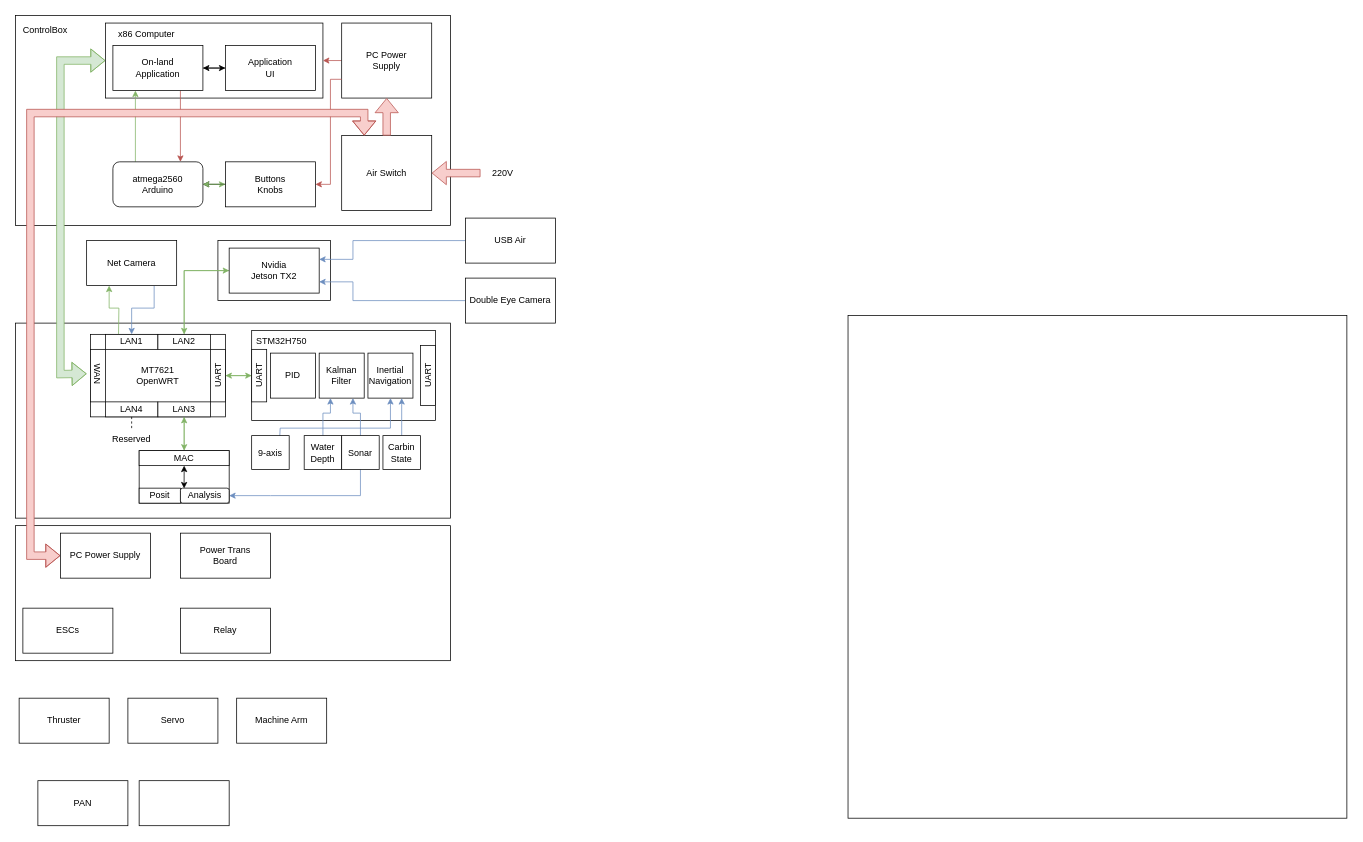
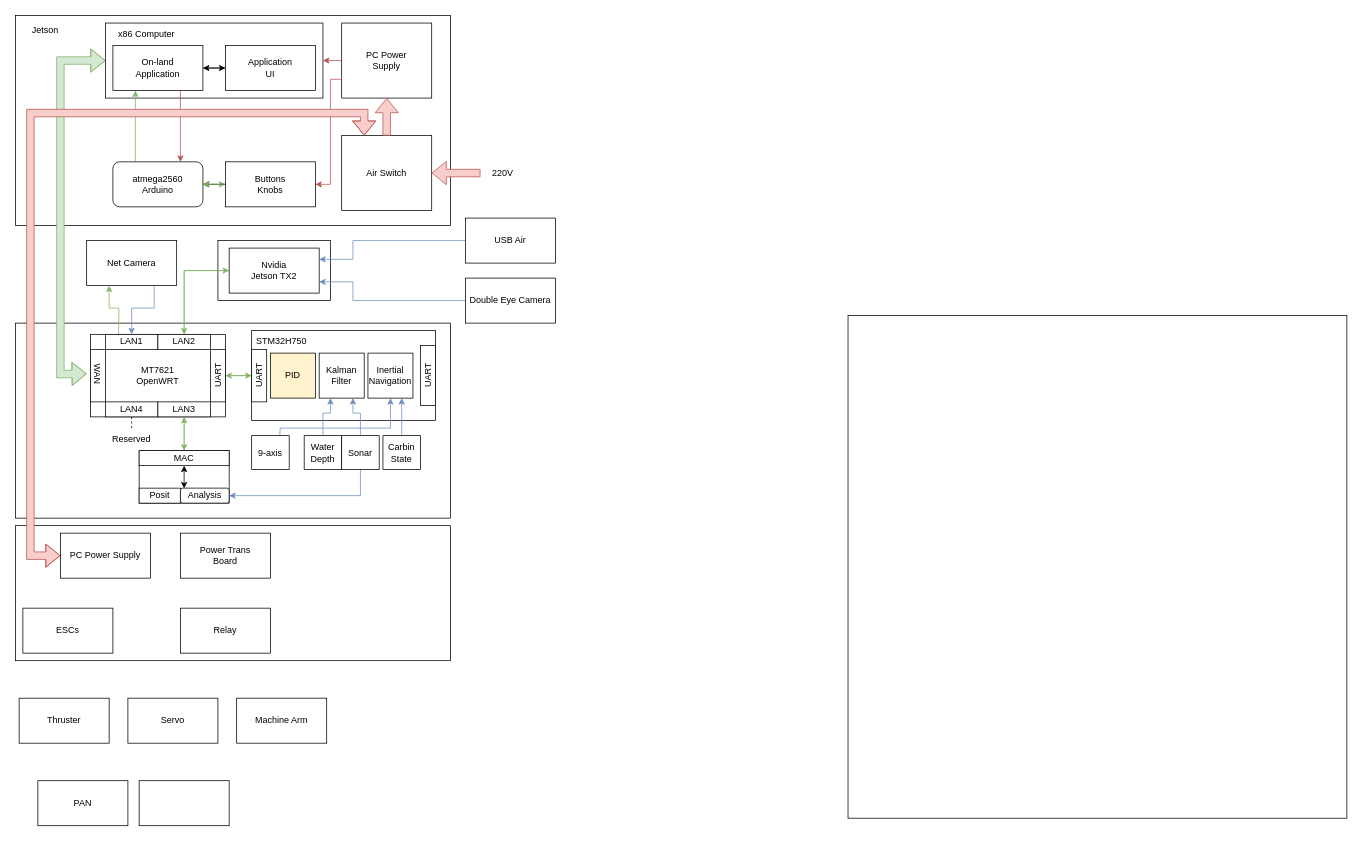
  <mxCell id="0" />
  <mxCell id="1" parent="0" />
  <mxCell id="2" value="" style="rounded=0;whiteSpace=wrap;html=1;" vertex="1" parent="1"><mxGeometry x="1130" y="420" width="665" height="670" as="geometry" /></mxCell>
  <mxCell id="3" value="" style="rounded=0;whiteSpace=wrap;html=1;" vertex="1" parent="1"><mxGeometry x="20" y="700" width="580" height="180" as="geometry" /></mxCell>
  <mxCell id="4" value="" style="rounded=0;whiteSpace=wrap;html=1;" vertex="1" parent="1"><mxGeometry x="20" y="20" width="580" height="280" as="geometry" /></mxCell>
  <mxCell id="5" value="" style="rounded=0;whiteSpace=wrap;html=1;" vertex="1" parent="1"><mxGeometry x="140" y="30" width="290" height="100" as="geometry" /></mxCell>
- <mxCell id="6" value="ControlBox" style="text;html=1;strokeColor=none;fillColor=none;align=center;verticalAlign=middle;whiteSpace=wrap;rounded=0;" vertex="1" parent="1"><mxGeometry x="20" y="20" width="80" height="40" as="geometry" /></mxCell>
+ <mxCell id="6" value="Jetson" style="text;html=1;strokeColor=none;fillColor=none;align=center;verticalAlign=middle;whiteSpace=wrap;rounded=0;" vertex="1" parent="1"><mxGeometry x="20" y="20" width="80" height="40" as="geometry" /></mxCell>
  <mxCell id="7" style="edgeStyle=none;html=1;exitX=0;exitY=0.5;exitDx=0;exitDy=0;entryX=1;entryY=0.5;entryDx=0;entryDy=0;fillColor=#f8cecc;strokeColor=#b85450;" edge="1" parent="1" source="8" target="5"><mxGeometry relative="1" as="geometry" /></mxCell>
  <mxCell id="8" value="PC Power&lt;br&gt;Supply" style="rounded=0;whiteSpace=wrap;html=1;" vertex="1" parent="1"><mxGeometry x="455" y="30" width="120" height="100" as="geometry" /></mxCell>
  <mxCell id="9" style="edgeStyle=none;html=1;exitX=0.25;exitY=0;exitDx=0;exitDy=0;entryX=0.25;entryY=1;entryDx=0;entryDy=0;fillColor=#d5e8d4;strokeColor=#82b366;" edge="1" parent="1" source="11" target="17"><mxGeometry relative="1" as="geometry" /></mxCell>
  <mxCell id="10" style="edgeStyle=none;html=1;exitX=1;exitY=0.5;exitDx=0;exitDy=0;entryX=0;entryY=0.5;entryDx=0;entryDy=0;fillColor=#d5e8d4;strokeColor=#82b366;" edge="1" parent="1" source="11" target="14"><mxGeometry relative="1" as="geometry" /></mxCell>
  <mxCell id="11" value="atmega2560&lt;br&gt;Arduino" style="whiteSpace=wrap;html=1;rounded=1;" vertex="1" parent="1"><mxGeometry x="150" y="215" width="120" height="60" as="geometry" /></mxCell>
  <mxCell id="12" style="edgeStyle=none;html=1;exitX=0;exitY=0.5;exitDx=0;exitDy=0;entryX=1;entryY=0.5;entryDx=0;entryDy=0;" edge="1" parent="1" source="14" target="11"><mxGeometry relative="1" as="geometry" /></mxCell>
  <mxCell id="13" value="" style="edgeStyle=none;html=1;fillColor=#d5e8d4;strokeColor=#82b366;" edge="1" parent="1" source="14" target="11"><mxGeometry relative="1" as="geometry" /></mxCell>
  <mxCell id="14" value="Buttons&lt;br&gt;Knobs" style="rounded=0;whiteSpace=wrap;html=1;" vertex="1" parent="1"><mxGeometry x="300" y="215" width="120" height="60" as="geometry" /></mxCell>
  <mxCell id="15" style="edgeStyle=none;html=1;exitX=1;exitY=0.5;exitDx=0;exitDy=0;entryX=0;entryY=0.5;entryDx=0;entryDy=0;" edge="1" parent="1" source="17" target="19"><mxGeometry relative="1" as="geometry" /></mxCell>
  <mxCell id="16" style="edgeStyle=none;rounded=0;html=1;exitX=0.75;exitY=1;exitDx=0;exitDy=0;entryX=0.75;entryY=0;entryDx=0;entryDy=0;fillColor=#f8cecc;strokeColor=#b85450;" edge="1" parent="1" source="17" target="11"><mxGeometry relative="1" as="geometry" /></mxCell>
  <mxCell id="17" value="On-land&lt;br&gt;Application" style="rounded=0;whiteSpace=wrap;html=1;" vertex="1" parent="1"><mxGeometry x="150" y="60" width="120" height="60" as="geometry" /></mxCell>
  <mxCell id="18" style="edgeStyle=none;html=1;exitX=0;exitY=0.5;exitDx=0;exitDy=0;entryX=1;entryY=0.5;entryDx=0;entryDy=0;" edge="1" parent="1" source="19" target="17"><mxGeometry relative="1" as="geometry" /></mxCell>
  <mxCell id="19" value="Application&lt;br&gt;UI" style="rounded=0;whiteSpace=wrap;html=1;" vertex="1" parent="1"><mxGeometry x="300" y="60" width="120" height="60" as="geometry" /></mxCell>
  <mxCell id="20" value="x86 Computer" style="text;html=1;strokeColor=none;fillColor=none;align=center;verticalAlign=middle;whiteSpace=wrap;rounded=0;" vertex="1" parent="1"><mxGeometry x="150" y="30" width="90" height="30" as="geometry" /></mxCell>
  <mxCell id="21" value="Air Switch" style="rounded=0;whiteSpace=wrap;html=1;" vertex="1" parent="1"><mxGeometry x="455" y="180" width="120" height="100" as="geometry" /></mxCell>
  <mxCell id="22" value="" style="shape=flexArrow;endArrow=classic;html=1;exitX=0.5;exitY=0;exitDx=0;exitDy=0;entryX=0.5;entryY=1;entryDx=0;entryDy=0;fillColor=#f8cecc;strokeColor=#b85450;" edge="1" parent="1" source="21" target="8"><mxGeometry width="50" height="50" relative="1" as="geometry"><mxPoint x="610" y="150" as="sourcePoint" /><mxPoint x="660" y="100" as="targetPoint" /></mxGeometry></mxCell>
  <mxCell id="23" value="" style="shape=flexArrow;endArrow=classic;html=1;entryX=1;entryY=0.5;entryDx=0;entryDy=0;fillColor=#f8cecc;strokeColor=#b85450;" edge="1" parent="1" target="21"><mxGeometry width="50" height="50" relative="1" as="geometry"><mxPoint x="640" y="230" as="sourcePoint" /><mxPoint x="810" y="160" as="targetPoint" /></mxGeometry></mxCell>
  <mxCell id="24" value="220V" style="text;html=1;strokeColor=none;fillColor=none;align=center;verticalAlign=middle;whiteSpace=wrap;rounded=0;" vertex="1" parent="1"><mxGeometry x="640" y="215" width="60" height="30" as="geometry" /></mxCell>
  <mxCell id="25" value="" style="endArrow=classic;html=1;exitX=0;exitY=0.75;exitDx=0;exitDy=0;entryX=1;entryY=0.5;entryDx=0;entryDy=0;rounded=0;fillColor=#f8cecc;strokeColor=#b85450;" edge="1" parent="1" source="8" target="14"><mxGeometry width="50" height="50" relative="1" as="geometry"><mxPoint x="540" y="20" as="sourcePoint" /><mxPoint x="590" y="-30" as="targetPoint" /><Array as="points"><mxPoint x="440" y="105" /><mxPoint x="440" y="245" /></Array></mxGeometry></mxCell>
  <mxCell id="26" value="" style="rounded=0;whiteSpace=wrap;html=1;" vertex="1" parent="1"><mxGeometry x="20" y="430" width="580" height="260" as="geometry" /></mxCell>
  <mxCell id="27" value="" style="shape=flexArrow;endArrow=classic;startArrow=classic;html=1;rounded=0;entryX=0;entryY=0.5;entryDx=0;entryDy=0;fillColor=#d5e8d4;strokeColor=#82b366;exitX=0.5;exitY=1;exitDx=0;exitDy=0;" edge="1" parent="1" source="33" target="5"><mxGeometry width="100" height="100" relative="1" as="geometry"><mxPoint x="100" y="510" as="sourcePoint" /><mxPoint x="90" y="240" as="targetPoint" /><Array as="points"><mxPoint x="80" y="498" /><mxPoint x="80" y="80" /></Array></mxGeometry></mxCell>
  <mxCell id="28" value="MT7621&lt;br&gt;OpenWRT" style="rounded=0;whiteSpace=wrap;html=1;" vertex="1" parent="1"><mxGeometry x="120" y="445" width="180" height="110" as="geometry" /></mxCell>
  <mxCell id="29" value="" style="rounded=0;whiteSpace=wrap;html=1;" vertex="1" parent="1"><mxGeometry x="120" y="465" width="20" height="70" as="geometry" /></mxCell>
  <mxCell id="30" value="LAN4" style="rounded=0;whiteSpace=wrap;html=1;" vertex="1" parent="1"><mxGeometry x="140" y="535" width="70" height="20" as="geometry" /></mxCell>
  <mxCell id="31" style="edgeStyle=none;rounded=0;html=1;exitX=0.25;exitY=0;exitDx=0;exitDy=0;entryX=0.25;entryY=1;entryDx=0;entryDy=0;fillColor=#d5e8d4;strokeColor=#82b366;" edge="1" parent="1" source="32" target="38"><mxGeometry relative="1" as="geometry"><Array as="points"><mxPoint x="158" y="410" /><mxPoint x="145" y="410" /></Array></mxGeometry></mxCell>
  <mxCell id="32" value="LAN1" style="rounded=0;whiteSpace=wrap;html=1;" vertex="1" parent="1"><mxGeometry x="140" y="445" width="70" height="20" as="geometry" /></mxCell>
  <mxCell id="33" value="WAN" style="text;html=1;strokeColor=none;fillColor=none;align=center;verticalAlign=middle;whiteSpace=wrap;rounded=0;direction=north;labelPosition=center;verticalLabelPosition=middle;horizontal=0;rotation=-180;" vertex="1" parent="1"><mxGeometry x="115" y="465" width="30" height="65" as="geometry" /></mxCell>
  <mxCell id="34" style="edgeStyle=none;rounded=0;html=1;entryX=0;entryY=0.5;entryDx=0;entryDy=0;fillColor=#d5e8d4;strokeColor=#82b366;" edge="1" parent="1" source="35" target="40"><mxGeometry relative="1" as="geometry" /></mxCell>
  <mxCell id="35" value="" style="rounded=0;whiteSpace=wrap;html=1;" vertex="1" parent="1"><mxGeometry x="280" y="465" width="20" height="70" as="geometry" /></mxCell>
  <mxCell id="36" value="UART" style="text;html=1;strokeColor=none;fillColor=none;align=center;verticalAlign=middle;whiteSpace=wrap;rounded=0;direction=north;labelPosition=center;verticalLabelPosition=middle;horizontal=0;rotation=0;" vertex="1" parent="1"><mxGeometry x="275" y="467.5" width="30" height="65" as="geometry" /></mxCell>
  <mxCell id="37" style="edgeStyle=none;rounded=0;html=1;exitX=0.75;exitY=1;exitDx=0;exitDy=0;entryX=0.5;entryY=0;entryDx=0;entryDy=0;fillColor=#dae8fc;strokeColor=#6c8ebf;" edge="1" parent="1" source="38" target="32"><mxGeometry relative="1" as="geometry"><Array as="points"><mxPoint x="205" y="410" /><mxPoint x="175" y="410" /></Array></mxGeometry></mxCell>
  <mxCell id="38" value="Net Camera" style="rounded=0;whiteSpace=wrap;html=1;" vertex="1" parent="1"><mxGeometry x="115" y="320" width="120" height="60" as="geometry" /></mxCell>
  <mxCell id="39" style="edgeStyle=none;rounded=0;html=1;exitX=0;exitY=0.5;exitDx=0;exitDy=0;entryX=1;entryY=0.5;entryDx=0;entryDy=0;fillColor=#d5e8d4;strokeColor=#82b366;" edge="1" parent="1" source="40" target="35"><mxGeometry relative="1" as="geometry" /></mxCell>
  <mxCell id="40" value="" style="rounded=0;whiteSpace=wrap;html=1;" vertex="1" parent="1"><mxGeometry x="335" y="440" width="245" height="120" as="geometry" /></mxCell>
  <mxCell id="41" value="" style="rounded=0;whiteSpace=wrap;html=1;" vertex="1" parent="1"><mxGeometry x="290" y="320" width="150" height="80" as="geometry" /></mxCell>
  <mxCell id="42" style="edgeStyle=none;rounded=0;html=1;exitX=0.5;exitY=0;exitDx=0;exitDy=0;entryX=0;entryY=0.5;entryDx=0;entryDy=0;fillColor=#d5e8d4;strokeColor=#82b366;" edge="1" parent="1" source="43" target="47"><mxGeometry relative="1" as="geometry"><Array as="points"><mxPoint x="245" y="360" /></Array></mxGeometry></mxCell>
  <mxCell id="43" value="LAN2" style="rounded=0;whiteSpace=wrap;html=1;" vertex="1" parent="1"><mxGeometry x="210" y="445" width="70" height="20" as="geometry" /></mxCell>
  <mxCell id="44" style="edgeStyle=none;rounded=0;html=1;exitX=0.5;exitY=1;exitDx=0;exitDy=0;entryX=0.5;entryY=0;entryDx=0;entryDy=0;fillColor=#d5e8d4;strokeColor=#82b366;" edge="1" parent="1" source="45" target="54"><mxGeometry relative="1" as="geometry" /></mxCell>
  <mxCell id="45" value="LAN3" style="rounded=0;whiteSpace=wrap;html=1;" vertex="1" parent="1"><mxGeometry x="210" y="535" width="70" height="20" as="geometry" /></mxCell>
  <mxCell id="46" style="edgeStyle=none;rounded=0;html=1;exitX=0;exitY=0.5;exitDx=0;exitDy=0;entryX=0.5;entryY=0;entryDx=0;entryDy=0;fillColor=#d5e8d4;strokeColor=#82b366;" edge="1" parent="1" source="47" target="43"><mxGeometry relative="1" as="geometry"><Array as="points"><mxPoint x="245" y="360" /></Array></mxGeometry></mxCell>
  <mxCell id="47" value="Nvidia&lt;br&gt;Jetson TX2" style="rounded=0;whiteSpace=wrap;html=1;" vertex="1" parent="1"><mxGeometry x="305" y="330" width="120" height="60" as="geometry" /></mxCell>
  <mxCell id="48" style="edgeStyle=none;rounded=0;html=1;exitX=0;exitY=0.5;exitDx=0;exitDy=0;entryX=1;entryY=0.25;entryDx=0;entryDy=0;fillColor=#dae8fc;strokeColor=#6c8ebf;" edge="1" parent="1" source="49" target="47"><mxGeometry relative="1" as="geometry"><Array as="points"><mxPoint x="470" y="320" /><mxPoint x="470" y="345" /></Array></mxGeometry></mxCell>
  <mxCell id="49" value="USB Air" style="rounded=0;whiteSpace=wrap;html=1;" vertex="1" parent="1"><mxGeometry x="620" y="290" width="120" height="60" as="geometry" /></mxCell>
  <mxCell id="50" style="edgeStyle=none;rounded=0;html=1;exitX=0;exitY=0.5;exitDx=0;exitDy=0;entryX=1;entryY=0.75;entryDx=0;entryDy=0;fillColor=#dae8fc;strokeColor=#6c8ebf;" edge="1" parent="1" source="51" target="47"><mxGeometry relative="1" as="geometry"><Array as="points"><mxPoint x="470" y="400" /><mxPoint x="470" y="375" /></Array></mxGeometry></mxCell>
  <mxCell id="51" value="Double Eye Camera" style="rounded=0;whiteSpace=wrap;html=1;" vertex="1" parent="1"><mxGeometry x="620" y="370" width="120" height="60" as="geometry" /></mxCell>
  <mxCell id="52" value="ESCs" style="rounded=0;whiteSpace=wrap;html=1;" vertex="1" parent="1"><mxGeometry x="30" y="810" width="120" height="60" as="geometry" /></mxCell>
  <mxCell id="53" style="edgeStyle=none;rounded=0;html=1;exitX=0.5;exitY=0;exitDx=0;exitDy=0;entryX=0.5;entryY=1;entryDx=0;entryDy=0;fillColor=#d5e8d4;strokeColor=#82b366;" edge="1" parent="1" source="54" target="45"><mxGeometry relative="1" as="geometry" /></mxCell>
  <mxCell id="54" value="" style="rounded=0;whiteSpace=wrap;html=1;" vertex="1" parent="1"><mxGeometry x="185" y="600" width="120" height="70" as="geometry" /></mxCell>
  <mxCell id="55" value="" style="endArrow=none;dashed=1;html=1;rounded=0;entryX=0.5;entryY=1;entryDx=0;entryDy=0;" edge="1" parent="1" source="56" target="30"><mxGeometry width="50" height="50" relative="1" as="geometry"><mxPoint x="175" y="580" as="sourcePoint" /><mxPoint x="200" y="580" as="targetPoint" /></mxGeometry></mxCell>
  <mxCell id="56" value="Reserved" style="text;html=1;strokeColor=none;fillColor=none;align=center;verticalAlign=middle;whiteSpace=wrap;rounded=0;" vertex="1" parent="1"><mxGeometry x="145" y="570" width="60" height="30" as="geometry" /></mxCell>
  <mxCell id="57" value="" style="shape=flexArrow;endArrow=classic;startArrow=classic;html=1;rounded=0;exitX=0;exitY=0.5;exitDx=0;exitDy=0;fillColor=#f8cecc;strokeColor=#b85450;entryX=0.25;entryY=0;entryDx=0;entryDy=0;" edge="1" parent="1" source="75" target="21"><mxGeometry width="100" height="100" relative="1" as="geometry"><mxPoint x="40" y="731.6" as="sourcePoint" /><mxPoint x="500" y="157" as="targetPoint" /><Array as="points"><mxPoint x="40" y="740" /><mxPoint x="40" y="150" /><mxPoint x="485" y="150" /></Array></mxGeometry></mxCell>
  <mxCell id="58" value="STM32H750" style="text;html=1;strokeColor=none;fillColor=none;align=center;verticalAlign=middle;whiteSpace=wrap;rounded=0;" vertex="1" parent="1"><mxGeometry x="335" y="440" width="80" height="30" as="geometry" /></mxCell>
  <mxCell id="59" value="" style="rounded=0;whiteSpace=wrap;html=1;" vertex="1" parent="1"><mxGeometry x="335" y="465" width="20" height="70" as="geometry" /></mxCell>
  <mxCell id="60" value="UART" style="text;html=1;strokeColor=none;fillColor=none;align=center;verticalAlign=middle;whiteSpace=wrap;rounded=0;direction=north;labelPosition=center;verticalLabelPosition=middle;horizontal=0;rotation=0;" vertex="1" parent="1"><mxGeometry x="330" y="467.5" width="30" height="65" as="geometry" /></mxCell>
- <mxCell id="61" value="PID" style="rounded=0;whiteSpace=wrap;html=1;" vertex="1" parent="1"><mxGeometry x="360" y="470" width="60" height="60" as="geometry" /></mxCell>
+ <mxCell id="61" value="PID" style="rounded=0;whiteSpace=wrap;html=1;fillColor=#fff2cc;" vertex="1" parent="1"><mxGeometry x="360" y="470" width="60" height="60" as="geometry" /></mxCell>
  <mxCell id="62" value="Kalman&lt;br&gt;Filter" style="rounded=0;whiteSpace=wrap;html=1;" vertex="1" parent="1"><mxGeometry x="425" y="470" width="60" height="60" as="geometry" /></mxCell>
  <mxCell id="63" value="Inertial&lt;br&gt;Navigation" style="rounded=0;whiteSpace=wrap;html=1;" vertex="1" parent="1"><mxGeometry x="490" y="470" width="60" height="60" as="geometry" /></mxCell>
  <mxCell id="64" style="edgeStyle=none;rounded=0;html=1;exitX=0.5;exitY=0;exitDx=0;exitDy=0;entryX=0.25;entryY=1;entryDx=0;entryDy=0;fillColor=#dae8fc;strokeColor=#6c8ebf;" edge="1" parent="1" source="65" target="62"><mxGeometry relative="1" as="geometry"><Array as="points"><mxPoint x="430" y="550" /><mxPoint x="440" y="550" /></Array></mxGeometry></mxCell>
  <mxCell id="65" value="Water&lt;br&gt;Depth" style="rounded=0;whiteSpace=wrap;html=1;" vertex="1" parent="1"><mxGeometry x="405" y="580" width="50" height="45" as="geometry" /></mxCell>
  <mxCell id="66" style="edgeStyle=none;rounded=0;html=1;exitX=0.75;exitY=0;exitDx=0;exitDy=0;entryX=0.5;entryY=1;entryDx=0;entryDy=0;fillColor=#dae8fc;strokeColor=#6c8ebf;" edge="1" parent="1" source="68" target="63"><mxGeometry relative="1" as="geometry"><Array as="points"><mxPoint x="373" y="570" /><mxPoint x="520" y="570" /></Array></mxGeometry></mxCell>
  <mxCell id="67" style="edgeStyle=none;rounded=0;html=1;exitX=0.5;exitY=1;exitDx=0;exitDy=0;entryX=1;entryY=0.5;entryDx=0;entryDy=0;fillColor=#dae8fc;strokeColor=#6c8ebf;" edge="1" parent="1" source="70" target="78"><mxGeometry relative="1" as="geometry"><Array as="points"><mxPoint x="480" y="660" /><mxPoint x="360" y="660" /></Array></mxGeometry></mxCell>
  <mxCell id="68" value="9-axis" style="rounded=0;whiteSpace=wrap;html=1;" vertex="1" parent="1"><mxGeometry x="335" y="580" width="50" height="45" as="geometry" /></mxCell>
  <mxCell id="69" style="edgeStyle=none;rounded=0;html=1;exitX=0.5;exitY=0;exitDx=0;exitDy=0;entryX=0.75;entryY=1;entryDx=0;entryDy=0;fillColor=#dae8fc;strokeColor=#6c8ebf;" edge="1" parent="1" source="70" target="62"><mxGeometry relative="1" as="geometry"><Array as="points"><mxPoint x="480" y="550" /><mxPoint x="470" y="550" /></Array></mxGeometry></mxCell>
  <mxCell id="70" value="Sonar" style="rounded=0;whiteSpace=wrap;html=1;" vertex="1" parent="1"><mxGeometry x="455" y="580" width="50" height="45" as="geometry" /></mxCell>
  <mxCell id="71" style="edgeStyle=none;rounded=0;html=1;exitX=0.5;exitY=0;exitDx=0;exitDy=0;entryX=0.75;entryY=1;entryDx=0;entryDy=0;fillColor=#dae8fc;strokeColor=#6c8ebf;" edge="1" parent="1" source="72" target="63"><mxGeometry relative="1" as="geometry" /></mxCell>
  <mxCell id="72" value="Carbin&lt;br&gt;State" style="rounded=0;whiteSpace=wrap;html=1;" vertex="1" parent="1"><mxGeometry x="510" y="580" width="50" height="45" as="geometry" /></mxCell>
  <mxCell id="73" value="" style="rounded=0;whiteSpace=wrap;html=1;" vertex="1" parent="1"><mxGeometry x="560" y="460" width="20" height="80" as="geometry" /></mxCell>
  <mxCell id="74" value="UART" style="text;html=1;strokeColor=none;fillColor=none;align=center;verticalAlign=middle;whiteSpace=wrap;rounded=0;direction=north;labelPosition=center;verticalLabelPosition=middle;horizontal=0;rotation=0;" vertex="1" parent="1"><mxGeometry x="555" y="467.5" width="30" height="65" as="geometry" /></mxCell>
  <mxCell id="75" value="PC Power Supply" style="rounded=0;whiteSpace=wrap;html=1;" vertex="1" parent="1"><mxGeometry x="80" y="710" width="120" height="60" as="geometry" /></mxCell>
  <mxCell id="76" value="MAC" style="rounded=0;whiteSpace=wrap;html=1;" vertex="1" parent="1"><mxGeometry x="185" y="600" width="120" height="20" as="geometry" /></mxCell>
  <mxCell id="77" value="Posit" style="rounded=0;whiteSpace=wrap;html=1;" vertex="1" parent="1"><mxGeometry x="185" y="650" width="55" height="20" as="geometry" /></mxCell>
  <mxCell id="78" value="Analysis" style="whiteSpace=wrap;html=1;rounded=1;" vertex="1" parent="1"><mxGeometry x="240" y="650" width="65" height="20" as="geometry" /></mxCell>
  <mxCell id="79" value="" style="endArrow=classic;startArrow=classic;html=1;rounded=0;entryX=0.5;entryY=1;entryDx=0;entryDy=0;exitX=0.076;exitY=0.018;exitDx=0;exitDy=0;exitPerimeter=0;" edge="1" parent="1" source="78" target="76"><mxGeometry width="50" height="50" relative="1" as="geometry"><mxPoint x="320" y="740" as="sourcePoint" /><mxPoint x="370" y="690" as="targetPoint" /></mxGeometry></mxCell>
  <mxCell id="80" value="Power Trans&lt;br&gt;Board" style="rounded=0;whiteSpace=wrap;html=1;" vertex="1" parent="1"><mxGeometry x="240" y="710" width="120" height="60" as="geometry" /></mxCell>
  <mxCell id="81" value="Relay" style="rounded=0;whiteSpace=wrap;html=1;" vertex="1" parent="1"><mxGeometry x="240" y="810" width="120" height="60" as="geometry" /></mxCell>
  <mxCell id="82" value="Thruster" style="rounded=0;whiteSpace=wrap;html=1;" vertex="1" parent="1"><mxGeometry x="25" y="930" width="120" height="60" as="geometry" /></mxCell>
  <mxCell id="83" value="Servo" style="rounded=0;whiteSpace=wrap;html=1;" vertex="1" parent="1"><mxGeometry x="170" y="930" width="120" height="60" as="geometry" /></mxCell>
  <mxCell id="84" value="Machine Arm" style="rounded=0;whiteSpace=wrap;html=1;" vertex="1" parent="1"><mxGeometry x="315" y="930" width="120" height="60" as="geometry" /></mxCell>
  <mxCell id="85" value="PAN" style="rounded=0;whiteSpace=wrap;html=1;" vertex="1" parent="1"><mxGeometry x="50" y="1040" width="120" height="60" as="geometry" /></mxCell>
  <mxCell id="86" value="" style="rounded=0;whiteSpace=wrap;html=1;" vertex="1" parent="1"><mxGeometry x="185" y="1040" width="120" height="60" as="geometry" /></mxCell>
